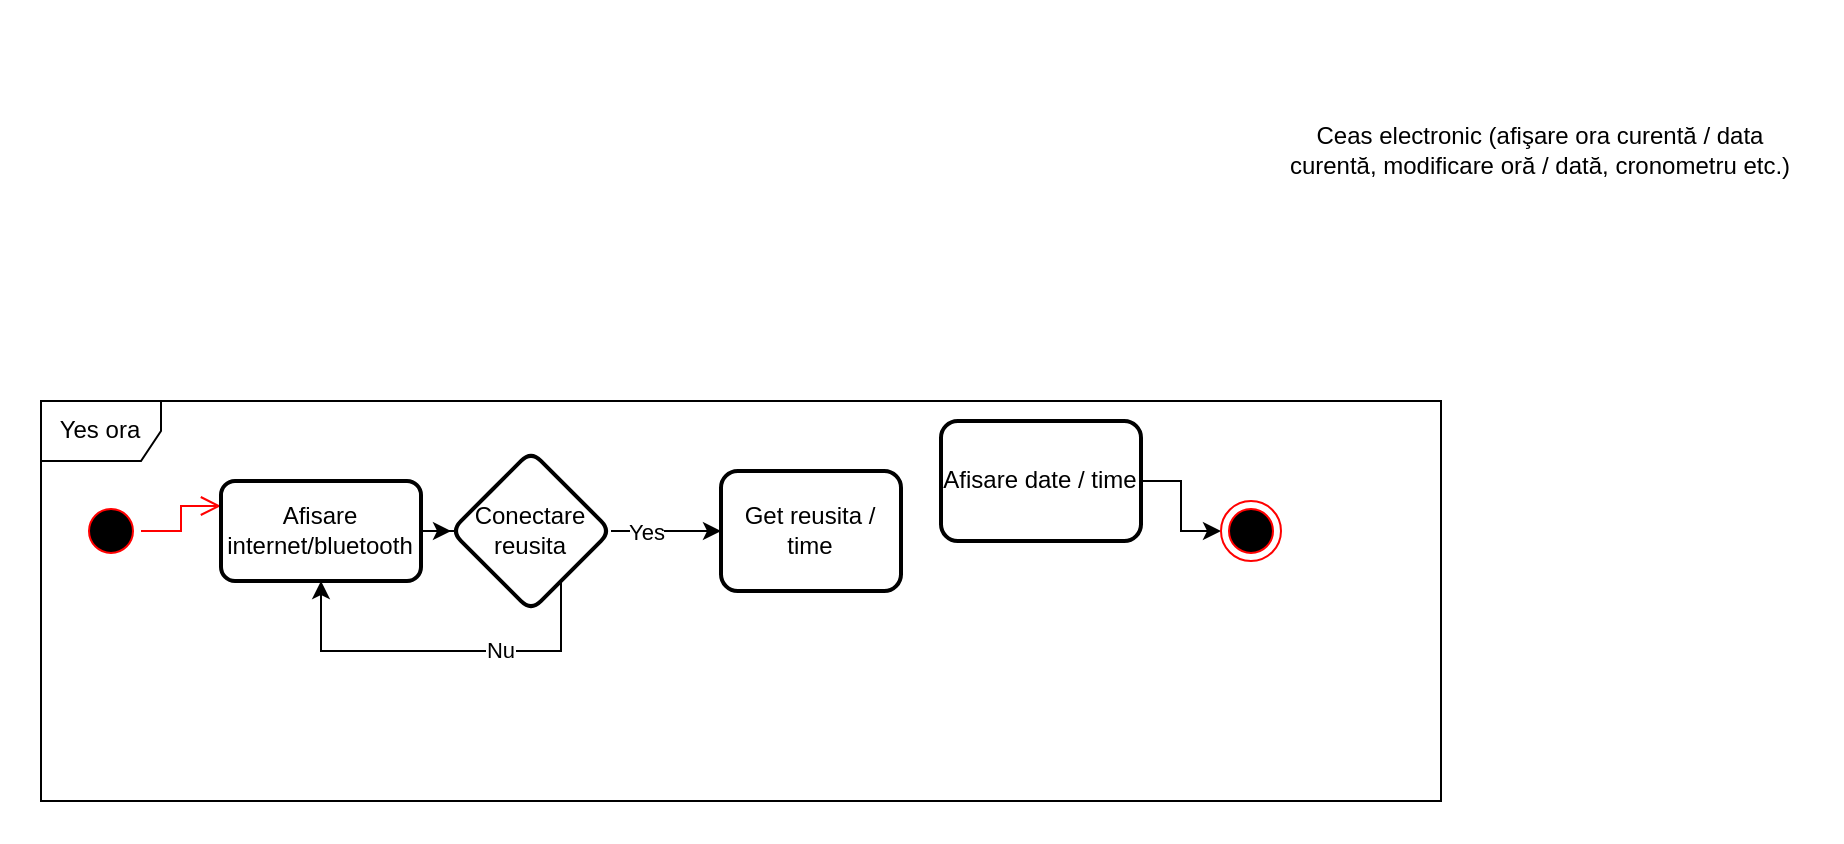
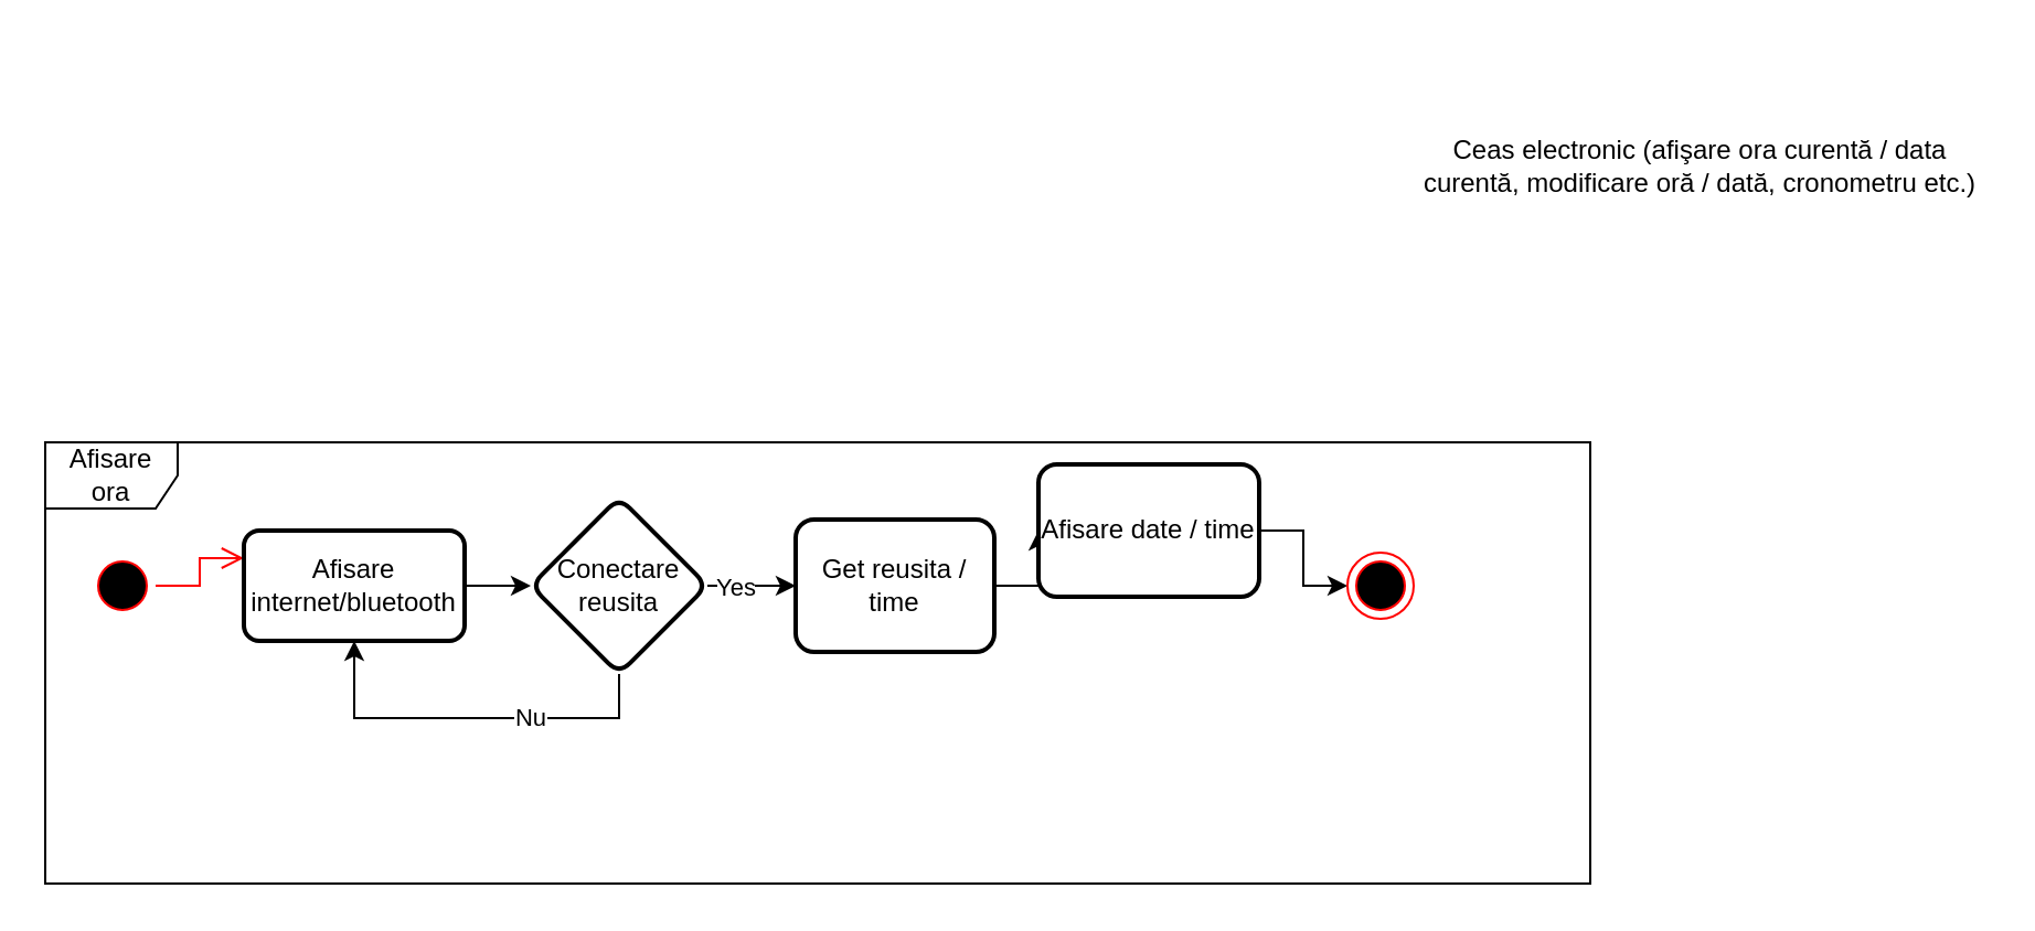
  <mxCell id="0" />
  <mxCell id="1" parent="0" />
  <mxCell id="2" value=" Ceas electronic (afişare ora curentă / data curentă, modificare oră / dată, cronometru etc.) " style="text;html=1;strokeColor=none;fillColor=none;align=center;verticalAlign=middle;whiteSpace=wrap;rounded=0;" vertex="1" parent="1"><mxGeometry x="640" y="20" width="260" height="110" as="geometry" /></mxCell>
- <mxCell id="3" value="Yes ora" style="shape=umlFrame;whiteSpace=wrap;html=1;" vertex="1" parent="1"><mxGeometry x="20" y="200" width="700" height="200" as="geometry" /></mxCell>
+ <mxCell id="3" value="Afisare ora" style="shape=umlFrame;whiteSpace=wrap;html=1;" vertex="1" parent="1"><mxGeometry x="20" y="200" width="700" height="200" as="geometry" /></mxCell>
  <mxCell id="4" value="" style="ellipse;html=1;shape=startState;fillColor=#000000;strokeColor=#ff0000;" vertex="1" parent="1"><mxGeometry x="40" y="250" width="30" height="30" as="geometry" /></mxCell>
  <mxCell id="5" value="" style="edgeStyle=orthogonalEdgeStyle;html=1;verticalAlign=bottom;endArrow=open;endSize=8;strokeColor=#ff0000;rounded=0;entryX=0;entryY=0.25;entryDx=0;entryDy=0;" edge="1" source="4" parent="1" target="7"><mxGeometry relative="1" as="geometry"><mxPoint x="55" y="320" as="targetPoint" /></mxGeometry></mxCell>
  <mxCell id="6" value="" style="edgeStyle=orthogonalEdgeStyle;rounded=0;orthogonalLoop=1;jettySize=auto;html=1;" edge="1" parent="1" source="7" target="12"><mxGeometry relative="1" as="geometry" /></mxCell>
  <mxCell id="7" value="Afisare internet/bluetooth" style="rounded=1;whiteSpace=wrap;html=1;absoluteArcSize=1;arcSize=14;strokeWidth=2;" vertex="1" parent="1"><mxGeometry x="110" y="240" width="100" height="50" as="geometry" /></mxCell>
  <mxCell id="8" value="" style="edgeStyle=orthogonalEdgeStyle;rounded=0;orthogonalLoop=1;jettySize=auto;html=1;" edge="1" parent="1" source="12" target="14"><mxGeometry relative="1" as="geometry" /></mxCell>
  <mxCell id="9" value="Yes" style="edgeLabel;html=1;align=center;verticalAlign=middle;resizable=0;points=[];" vertex="1" connectable="0" parent="8"><mxGeometry x="-0.395" relative="1" as="geometry"><mxPoint as="offset" /></mxGeometry></mxCell>
  <mxCell id="10" style="edgeStyle=orthogonalEdgeStyle;rounded=0;orthogonalLoop=1;jettySize=auto;html=1;entryX=0.5;entryY=1;entryDx=0;entryDy=0;" edge="1" parent="1" source="12" target="7"><mxGeometry relative="1" as="geometry"><Array as="points"><mxPoint x="280" y="325" /><mxPoint x="160" y="325" /></Array></mxGeometry></mxCell>
  <mxCell id="11" value="Nu" style="edgeLabel;html=1;align=center;verticalAlign=middle;resizable=0;points=[];" vertex="1" connectable="0" parent="10"><mxGeometry x="-0.302" y="-1" relative="1" as="geometry"><mxPoint as="offset" /></mxGeometry></mxCell>
- <mxCell id="12" value="Conectare&lt;br&gt;reusita" style="rhombus;whiteSpace=wrap;html=1;rounded=1;arcSize=14;strokeWidth=2;" vertex="1" parent="1"><mxGeometry x="225" y="225" width="80" height="80" as="geometry" /></mxCell>
+ <mxCell id="12" value="Conectare&lt;br&gt;reusita" style="rhombus;whiteSpace=wrap;html=1;rounded=1;arcSize=14;strokeWidth=2;" vertex="1" parent="1"><mxGeometry x="240" y="225" width="80" height="80" as="geometry" /></mxCell>
+ <mxCell id="13" value="" style="edgeStyle=orthogonalEdgeStyle;rounded=0;orthogonalLoop=1;jettySize=auto;html=1;" edge="1" parent="1" source="14" target="16"><mxGeometry relative="1" as="geometry" /></mxCell>
  <mxCell id="14" value="Get reusita / time" style="whiteSpace=wrap;html=1;rounded=1;arcSize=14;strokeWidth=2;" vertex="1" parent="1"><mxGeometry x="360" y="235" width="90" height="60" as="geometry" /></mxCell>
  <mxCell id="15" style="edgeStyle=orthogonalEdgeStyle;rounded=0;orthogonalLoop=1;jettySize=auto;html=1;entryX=0;entryY=0.5;entryDx=0;entryDy=0;" edge="1" parent="1" source="16" target="17"><mxGeometry relative="1" as="geometry" /></mxCell>
  <mxCell id="16" value="Afisare date / time" style="whiteSpace=wrap;html=1;rounded=1;arcSize=14;strokeWidth=2;" vertex="1" parent="1"><mxGeometry x="470" y="210" width="100" height="60" as="geometry" /></mxCell>
  <mxCell id="17" value="" style="ellipse;html=1;shape=endState;fillColor=#000000;strokeColor=#ff0000;" vertex="1" parent="1"><mxGeometry x="610" y="250" width="30" height="30" as="geometry" /></mxCell>
